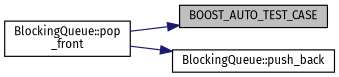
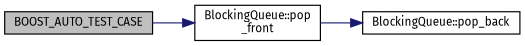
  digraph {
    fontname="Fira Sans"
    rankdir=LR
    node [color=black fillcolor=white fontname="Fira Sans" fontsize=10 shape=record style=filled]
    edge [color=midnightblue fontname="Fira Sans" fontsize=10 labelfontname=Helvetica labelfontsize=10 style=solid]
    n1 [fillcolor=grey75 fontcolor=black height=0.2 label=BOOST_AUTO_TEST_CASE width=0.4]
    n2 [height=0.2 label="BlockingQueue::pop\l_front" width=0.4]
-   n3 [height=0.2 label="BlockingQueue::push_back" width=0.4]
-   n2 -> n1
+   n3 [height=0.2 label="BlockingQueue::pop_back" width=0.4]
+   n1 -> n2
    n2 -> n3
  }
